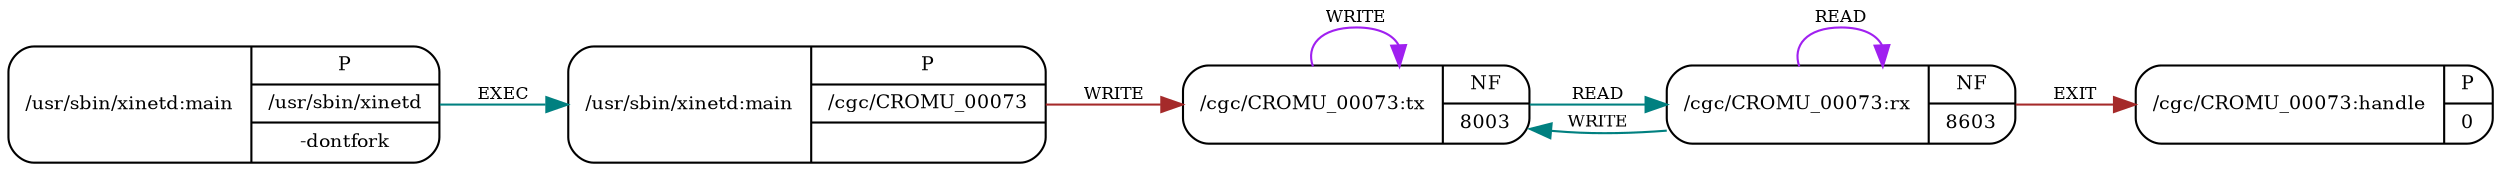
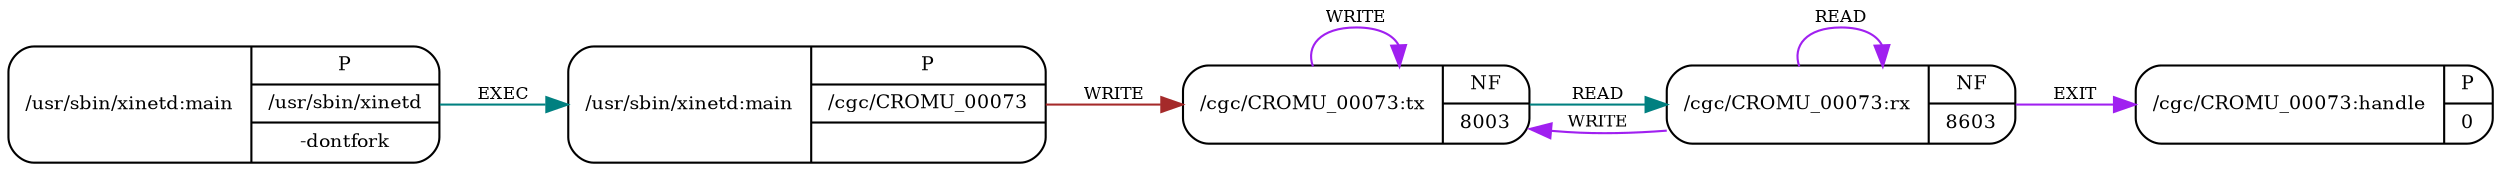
  digraph {
    rankdir=LR
    node [fontsize=9 shape=Mrecord]
    edge [color=teal fontsize=8]
    n1 [label="{{/cgc/CROMU_00073:tx}|{NF|8003}}"]
    n2 [label="{{/cgc/CROMU_00073:rx}|{NF|8603}}"]
    n3 [label="{{/cgc/CROMU_00073:handle}|{P|0}}"]
    n4 [label="{{/usr/sbin/xinetd:main}|{P|/usr/sbin/xinetd|-dontfork}}"]
    n5 [label="{{/usr/sbin/xinetd:main}|{P|/cgc/CROMU_00073|}}"]
    n1 -> n1 [color=purple label=WRITE]
    n1 -> n2 [label=READ]
-   n2 -> n1 [label=WRITE]
+   n2 -> n1 [color=purple label=WRITE]
    n2 -> n2 [color=purple label=READ]
-   n2 -> n3 [color=brown label=EXIT]
+   n2 -> n3 [color=purple label=EXIT]
    n4 -> n5 [label=EXEC]
    n5 -> n1 [color=brown label=WRITE]
  }
